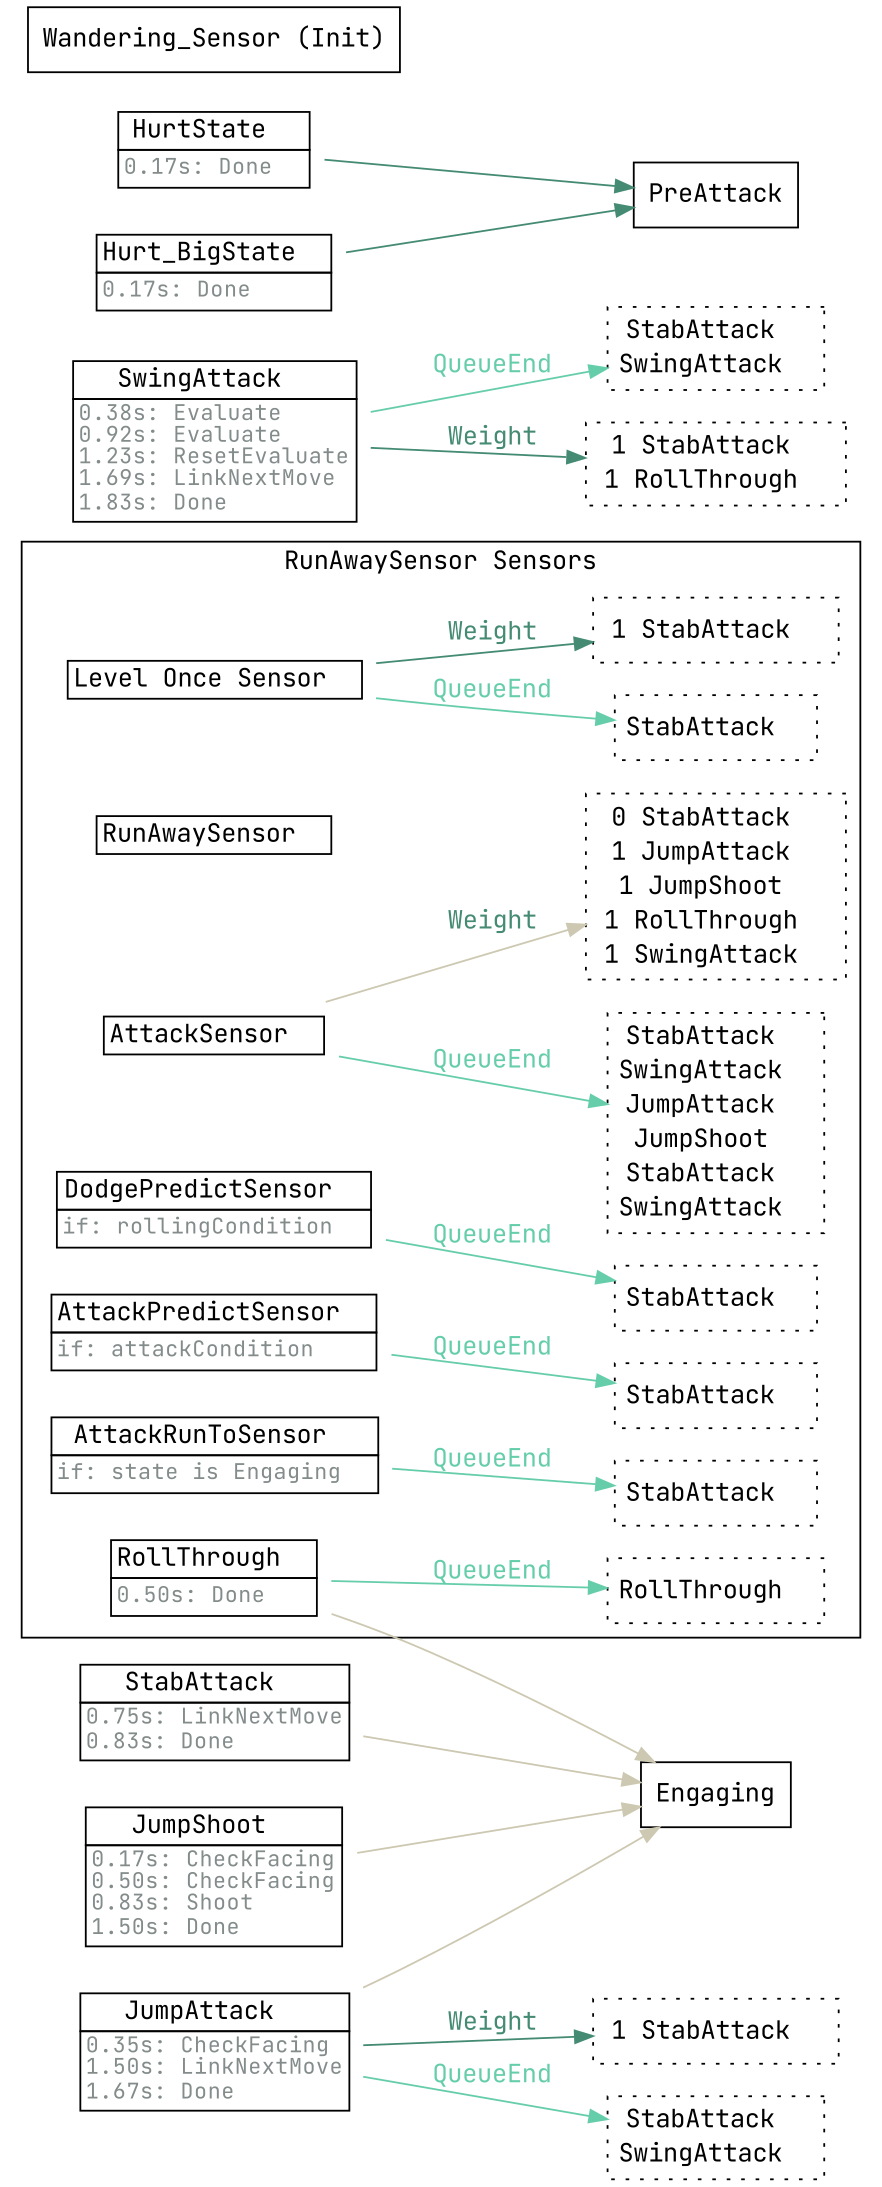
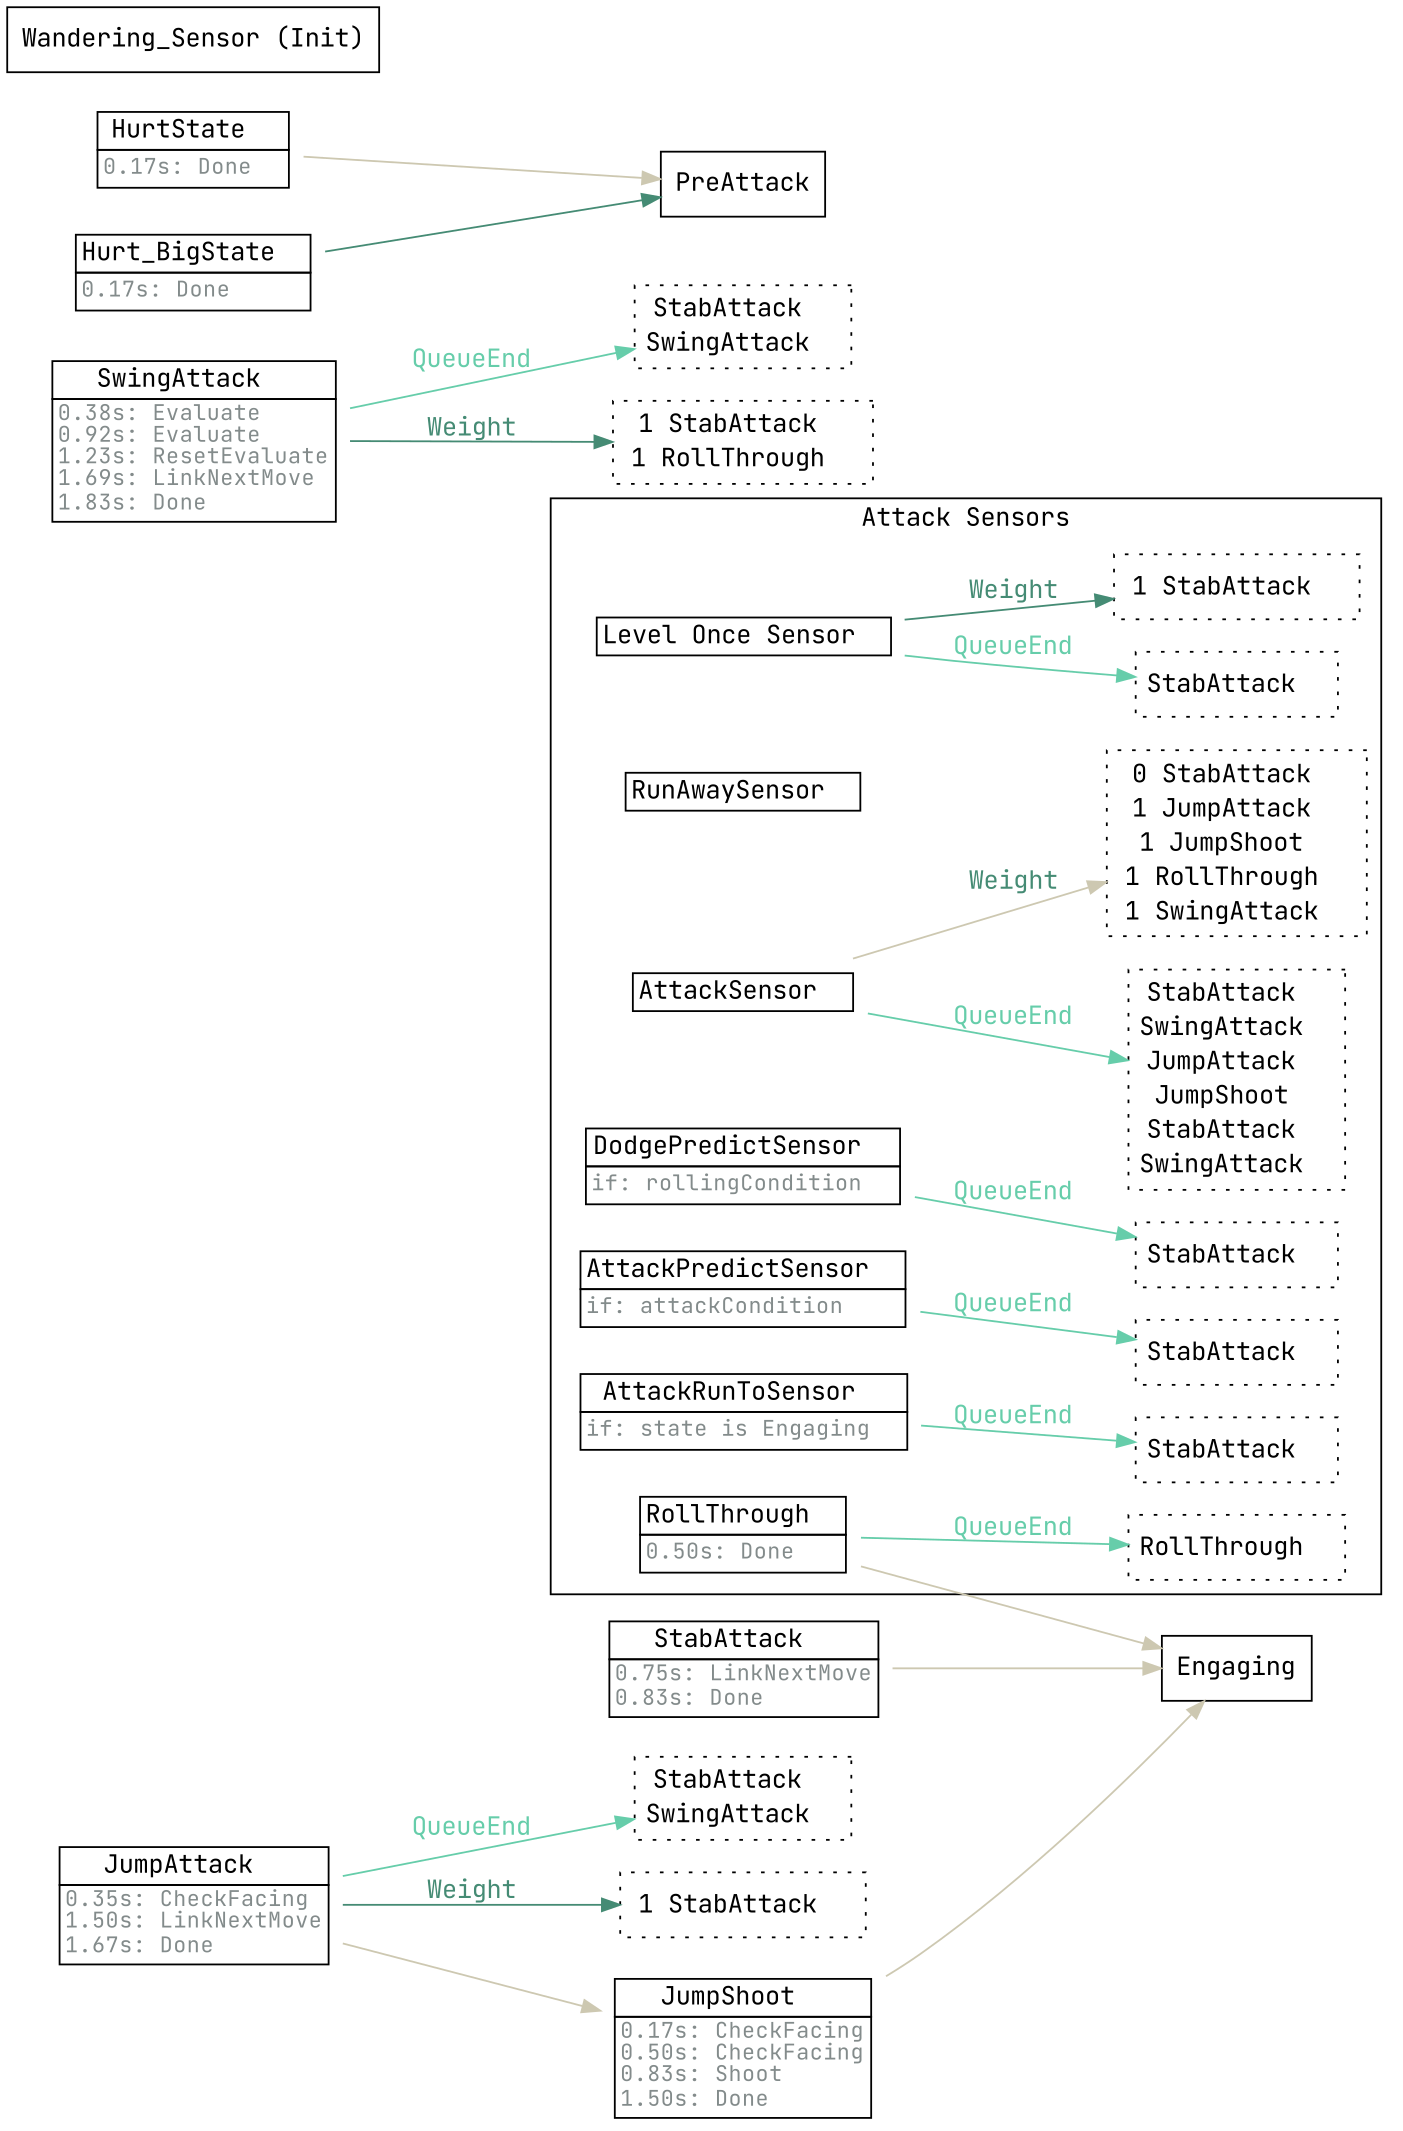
  strict digraph {
    fontname="JetBrains Mono"
    rankdir=LR
    node [fontname="JetBrains Mono" shape=box]
    edge [color=aquamarine3 fontcolor=aquamarine3 fontname="JetBrains Mono"]
    n1 [label=<<TABLE border="0" cellspacing="0" cellborder="1" cellpadding="2"><TR><TD>Level Once Sensor  </TD></TR></TABLE>> shape=plaintext]
    n2 [label=<<TABLE border="0" cellspacing="0" cellborder="0" cellpadding="2"><TR><TD>StabAttack  </TD></TR></TABLE>> margin=0.05 style=dotted]
    n3 [label=<<TABLE border="0" cellspacing="0" cellborder="0" cellpadding="2"><TR><TD>1 StabAttack  </TD></TR></TABLE>> style=dotted]
    n4 [label=<<TABLE border="0" cellspacing="0" cellborder="1" cellpadding="2"><TR><TD>RunAwaySensor  </TD></TR></TABLE>> shape=plaintext]
    n5 [label=<<TABLE border="0" cellspacing="0" cellborder="1" cellpadding="2"><TR><TD>AttackSensor  </TD></TR></TABLE>> shape=plaintext]
    n6 [label=<<TABLE border="0" cellspacing="0" cellborder="0" cellpadding="2"><TR><TD>StabAttack  </TD></TR><TR><TD>SwingAttack  </TD></TR><TR><TD>JumpAttack  </TD></TR><TR><TD>JumpShoot  </TD></TR><TR><TD>StabAttack  </TD></TR><TR><TD>SwingAttack  </TD></TR></TABLE>> margin=0.05 style=dotted]
    n7 [label=<<TABLE border="0" cellspacing="0" cellborder="0" cellpadding="2"><TR><TD>0 StabAttack  </TD></TR><TR><TD>1 JumpAttack  </TD></TR><TR><TD>1 JumpShoot  </TD></TR><TR><TD>1 RollThrough  </TD></TR><TR><TD>1 SwingAttack  </TD></TR></TABLE>> style=dotted]
    n8 [label=<<TABLE border="0" cellspacing="0" cellborder="1" cellpadding="2"><TR><TD>DodgePredictSensor  </TD></TR><TR><TD align="left" balign="left"><FONT point-size="12" color="azure4">if: rollingCondition</FONT>  </TD></TR></TABLE>> shape=plaintext]
    n9 [label=<<TABLE border="0" cellspacing="0" cellborder="0" cellpadding="2"><TR><TD>StabAttack  </TD></TR></TABLE>> margin=0.05 style=dotted]
    n10 [label=<<TABLE border="0" cellspacing="0" cellborder="1" cellpadding="2"><TR><TD>AttackPredictSensor  </TD></TR><TR><TD align="left" balign="left"><FONT point-size="12" color="azure4">if: attackCondition</FONT>  </TD></TR></TABLE>> shape=plaintext]
    n11 [label=<<TABLE border="0" cellspacing="0" cellborder="0" cellpadding="2"><TR><TD>StabAttack  </TD></TR></TABLE>> margin=0.05 style=dotted]
    n12 [label=<<TABLE border="0" cellspacing="0" cellborder="1" cellpadding="2"><TR><TD>AttackRunToSensor  </TD></TR><TR><TD align="left" balign="left"><FONT point-size="12" color="azure4">if: state is Engaging</FONT>  </TD></TR></TABLE>> shape=plaintext]
    n13 [label=<<TABLE border="0" cellspacing="0" cellborder="0" cellpadding="2"><TR><TD>StabAttack  </TD></TR></TABLE>> margin=0.05 style=dotted]
    n14 [label=<<TABLE border="0" cellspacing="0" cellborder="1" cellpadding="2"><TR><TD>RollThrough  </TD></TR><TR><TD align="left" balign="left"><FONT point-size="12" color="azure4">0.50s: Done</FONT>  </TD></TR></TABLE>> shape=plaintext]
    n15 [label=<<TABLE border="0" cellspacing="0" cellborder="0" cellpadding="2"><TR><TD>RollThrough  </TD></TR></TABLE>> margin=0.05 style=dotted]
    Engaging
    n17 [label=<<TABLE border="0" cellspacing="0" cellborder="1" cellpadding="2"><TR><TD>StabAttack  </TD></TR><TR><TD align="left" balign="left"><FONT point-size="12" color="azure4">0.75s: LinkNextMove<br/>0.83s: Done</FONT>  </TD></TR></TABLE>> shape=plaintext]
    n18 [label=<<TABLE border="0" cellspacing="0" cellborder="1" cellpadding="2"><TR><TD>SwingAttack  </TD></TR><TR><TD align="left" balign="left"><FONT point-size="12" color="azure4">0.38s: Evaluate<br/>0.92s: Evaluate<br/>1.23s: ResetEvaluate<br/>1.69s: LinkNextMove<br/>1.83s: Done</FONT>  </TD></TR></TABLE>> shape=plaintext]
    n19 [label=<<TABLE border="0" cellspacing="0" cellborder="0" cellpadding="2"><TR><TD>StabAttack  </TD></TR><TR><TD>SwingAttack  </TD></TR></TABLE>> margin=0.05 style=dotted]
    n20 [label=<<TABLE border="0" cellspacing="0" cellborder="0" cellpadding="2"><TR><TD>1 StabAttack  </TD></TR><TR><TD>1 RollThrough  </TD></TR></TABLE>> style=dotted]
    n21 [label=<<TABLE border="0" cellspacing="0" cellborder="1" cellpadding="2"><TR><TD>JumpAttack  </TD></TR><TR><TD align="left" balign="left"><FONT point-size="12" color="azure4">0.35s: CheckFacing<br/>1.50s: LinkNextMove<br/>1.67s: Done</FONT>  </TD></TR></TABLE>> shape=plaintext]
    n22 [label=<<TABLE border="0" cellspacing="0" cellborder="0" cellpadding="2"><TR><TD>StabAttack  </TD></TR><TR><TD>SwingAttack  </TD></TR></TABLE>> margin=0.05 style=dotted]
    n23 [label=<<TABLE border="0" cellspacing="0" cellborder="0" cellpadding="2"><TR><TD>1 StabAttack  </TD></TR></TABLE>> style=dotted]
    n24 [label=<<TABLE border="0" cellspacing="0" cellborder="1" cellpadding="2"><TR><TD>JumpShoot  </TD></TR><TR><TD align="left" balign="left"><FONT point-size="12" color="azure4">0.17s: CheckFacing<br/>0.50s: CheckFacing<br/>0.83s: Shoot<br/>1.50s: Done</FONT>  </TD></TR></TABLE>> shape=plaintext]
    n25 [label=<<TABLE border="0" cellspacing="0" cellborder="1" cellpadding="2"><TR><TD>HurtState  </TD></TR><TR><TD align="left" balign="left"><FONT point-size="12" color="azure4">0.17s: Done</FONT>  </TD></TR></TABLE>> shape=plaintext]
    PreAttack
    n27 [label=<<TABLE border="0" cellspacing="0" cellborder="1" cellpadding="2"><TR><TD>Hurt_BigState  </TD></TR><TR><TD align="left" balign="left"><FONT point-size="12" color="azure4">0.17s: Done</FONT>  </TD></TR></TABLE>> shape=plaintext]
    n28 [label="Wandering_Sensor (Init)"]
    subgraph cluster_1 {
-     label="RunAwaySensor Sensors"
+     label="Attack Sensors"
      rank=sink
      n1
      n2
      n3
      n4
      n5
      n6
      n7
      n8
      n9
      n10
      n11
      n12
      n13
      n14
      n15
    }
    n1 -> n2 [label=QueueEnd]
    n1 -> n3 [color=aquamarine4 fontcolor=aquamarine4 label=Weight]
    n5 -> n6 [label=QueueEnd]
    n5 -> n7 [color=cornsilk3 fontcolor=aquamarine4 label=Weight]
    n8 -> n9 [label=QueueEnd]
    n10 -> n11 [label=QueueEnd]
    n12 -> n13 [label=QueueEnd]
    n14 -> n15 [label=QueueEnd]
    n14 -> Engaging [color=cornsilk3 fontcolor=cornsilk3]
    n17 -> Engaging [color=cornsilk3 fontcolor=cornsilk3]
    n18 -> n19 [label=QueueEnd]
    n18 -> n20 [color=aquamarine4 fontcolor=aquamarine4 label=Weight]
-   n21 -> Engaging [color=cornsilk3 fontcolor=cornsilk3]
+   n21 -> n24 [color=cornsilk3 fontcolor=cornsilk3]
    n21 -> n22 [label=QueueEnd]
    n21 -> n23 [color=aquamarine4 fontcolor=aquamarine4 label=Weight]
    n24 -> Engaging [color=cornsilk3 fontcolor=cornsilk3]
-   n25 -> PreAttack [color=aquamarine4 fontcolor=cornsilk3]
+   n25 -> PreAttack [color=cornsilk3 fontcolor=cornsilk3]
    n27 -> PreAttack [color=aquamarine4 fontcolor=cornsilk3]
  }
